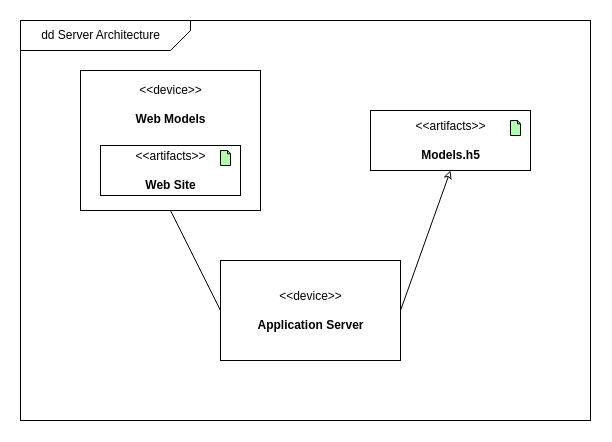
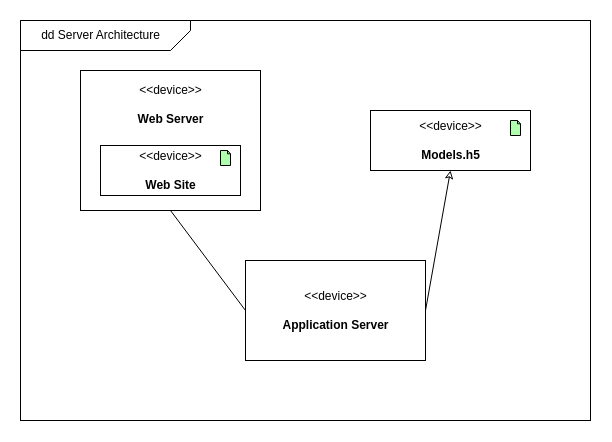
  <mxCell id="0" />
  <mxCell id="1" parent="0" />
  <mxCell id="2" value="" style="rounded=0;whiteSpace=wrap;html=1;" vertex="1" parent="1"><mxGeometry x="20" y="20" width="570" height="400" as="geometry" /></mxCell>
  <mxCell id="3" style="rounded=0;orthogonalLoop=1;jettySize=auto;html=1;exitX=0.5;exitY=1;exitDx=0;exitDy=0;entryX=0;entryY=0.5;entryDx=0;entryDy=0;endArrow=none;endFill=0;" edge="1" parent="1" source="4" target="10"><mxGeometry relative="1" as="geometry" /></mxCell>
- <mxCell id="4" value="&amp;lt;&amp;lt;device&amp;gt;&amp;gt;&lt;br&gt;&lt;br&gt;&lt;b&gt;Web Models&lt;br&gt;&lt;br&gt;&lt;br&gt;&lt;br&gt;&lt;br&gt;&lt;br&gt;&lt;/b&gt;" style="text;html=1;align=center;verticalAlign=middle;dashed=0;fillColor=#ffffff;strokeColor=#000000;" vertex="1" parent="1"><mxGeometry x="80" y="70" width="180" height="140" as="geometry" /></mxCell>
- <mxCell id="5" value="&amp;lt;&amp;lt;artifacts&amp;gt;&amp;gt;&lt;br&gt;&lt;br&gt;&lt;b&gt;Models.h5&lt;/b&gt;" style="text;html=1;align=center;verticalAlign=middle;dashed=0;fillColor=#ffffff;strokeColor=#000000;" vertex="1" parent="1"><mxGeometry x="370" y="110" width="160" height="60" as="geometry" /></mxCell>
- <mxCell id="6" value="&amp;lt;&amp;lt;artifacts&amp;gt;&amp;gt;&lt;br&gt;&lt;br&gt;&lt;b&gt;Web Site&lt;/b&gt;" style="text;html=1;align=center;verticalAlign=middle;dashed=0;fillColor=#ffffff;strokeColor=#000000;" vertex="1" parent="1"><mxGeometry x="100" y="145" width="140" height="50" as="geometry" /></mxCell>
+ <mxCell id="4" value="&amp;lt;&amp;lt;device&amp;gt;&amp;gt;&lt;br&gt;&lt;br&gt;&lt;b&gt;Web Server&lt;br&gt;&lt;br&gt;&lt;br&gt;&lt;br&gt;&lt;br&gt;&lt;br&gt;&lt;/b&gt;" style="text;html=1;align=center;verticalAlign=middle;dashed=0;fillColor=#ffffff;strokeColor=#000000;" vertex="1" parent="1"><mxGeometry x="80" y="70" width="180" height="140" as="geometry" /></mxCell>
+ <mxCell id="5" value="&amp;lt;&amp;lt;device&amp;gt;&amp;gt;&lt;br&gt;&lt;br&gt;&lt;b&gt;Models.h5&lt;/b&gt;" style="text;html=1;align=center;verticalAlign=middle;dashed=0;fillColor=#ffffff;strokeColor=#000000;" vertex="1" parent="1"><mxGeometry x="370" y="110" width="160" height="60" as="geometry" /></mxCell>
+ <mxCell id="6" value="&amp;lt;&amp;lt;device&amp;gt;&amp;gt;&lt;br&gt;&lt;br&gt;&lt;b&gt;Web Site&lt;/b&gt;" style="text;html=1;align=center;verticalAlign=middle;dashed=0;fillColor=#ffffff;strokeColor=#000000;" vertex="1" parent="1"><mxGeometry x="100" y="145" width="140" height="50" as="geometry" /></mxCell>
  <mxCell id="7" value="" style="html=1;outlineConnect=0;whiteSpace=wrap;fillColor=#AFFFAF;shape=mxgraph.archimate3.artifact;" vertex="1" parent="1"><mxGeometry x="220" y="150" width="10" height="15" as="geometry" /></mxCell>
  <mxCell id="8" value="" style="html=1;outlineConnect=0;whiteSpace=wrap;fillColor=#AFFFAF;shape=mxgraph.archimate3.artifact;" vertex="1" parent="1"><mxGeometry x="510" y="120" width="10" height="15" as="geometry" /></mxCell>
  <mxCell id="9" style="edgeStyle=none;rounded=0;orthogonalLoop=1;jettySize=auto;html=1;exitX=1;exitY=0.5;exitDx=0;exitDy=0;entryX=0.5;entryY=1;entryDx=0;entryDy=0;endArrow=classic;endFill=0;strokeColor=#000000;" edge="1" parent="1" source="10" target="5"><mxGeometry relative="1" as="geometry" /></mxCell>
- <mxCell id="10" value="&amp;lt;&amp;lt;device&amp;gt;&amp;gt;&lt;br&gt;&lt;br&gt;&lt;b&gt;Application Server&lt;br&gt;&lt;/b&gt;" style="text;html=1;align=center;verticalAlign=middle;dashed=0;fillColor=#ffffff;strokeColor=#000000;" vertex="1" parent="1"><mxGeometry x="220" y="260" width="180" height="100" as="geometry" /></mxCell>
+ <mxCell id="10" value="&amp;lt;&amp;lt;device&amp;gt;&amp;gt;&lt;br&gt;&lt;br&gt;&lt;b&gt;Application Server&lt;br&gt;&lt;/b&gt;" style="text;html=1;align=center;verticalAlign=middle;dashed=0;fillColor=#ffffff;strokeColor=#000000;" vertex="1" parent="1"><mxGeometry x="245" y="260" width="180" height="100" as="geometry" /></mxCell>
  <mxCell id="11" value="" style="verticalLabelPosition=bottom;verticalAlign=top;html=1;shape=card;whiteSpace=wrap;size=20;arcSize=12;treeFolding=0;direction=west;" vertex="1" parent="1"><mxGeometry x="20" y="20" width="170" height="30" as="geometry" /></mxCell>
  <mxCell id="12" value="dd Server Architecture" style="text;html=1;align=center;verticalAlign=middle;resizable=0;points=[];autosize=1;" vertex="1" parent="1"><mxGeometry x="20" y="25" width="160" height="20" as="geometry" /></mxCell>
